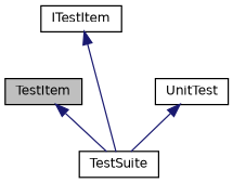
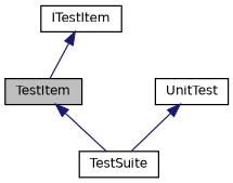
  digraph {
    node [color=black fillcolor=white fontname=Helvetica fontsize=10 shape=record style=filled]
    edge [color=midnightblue dir=back fontname=Helvetica fontsize=10 labelfontname=Helvetica labelfontsize=10 style=solid]
    n1 [fillcolor=grey75 fontcolor=black height=0.2 label=TestItem width=0.4]
    n2 [height=0.2 label=TestSuite width=0.4]
    n3 [height=0.2 label=ITestItem width=0.4]
    n4 [height=0.2 label=UnitTest width=0.4]
    n1 -> n2
-   n3 -> n2
+   n3 -> n1
    n4 -> n2
  }
